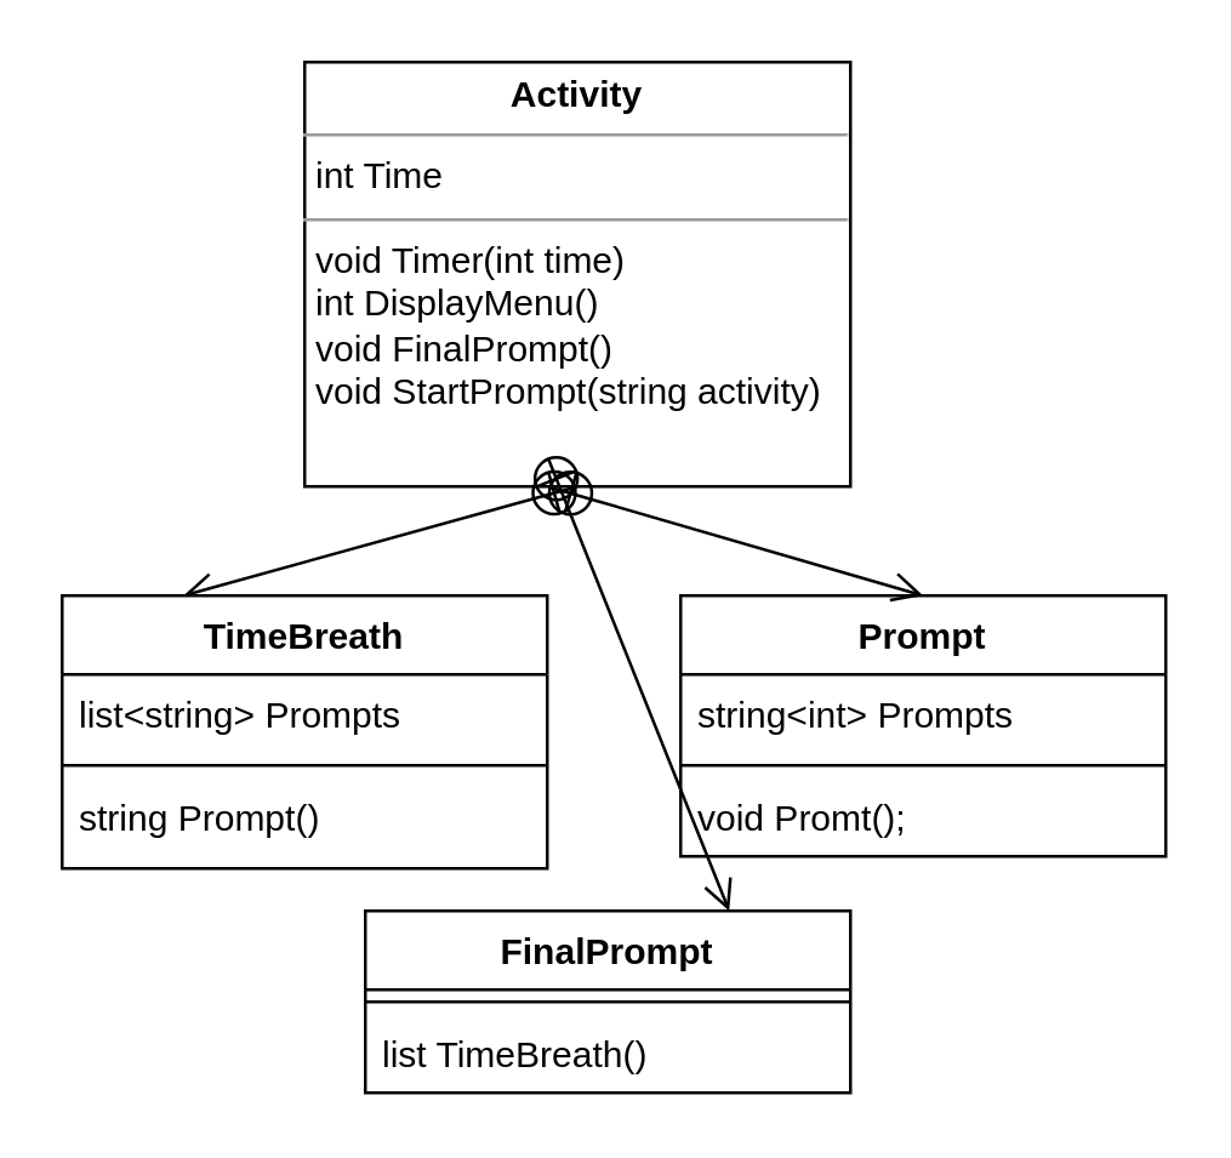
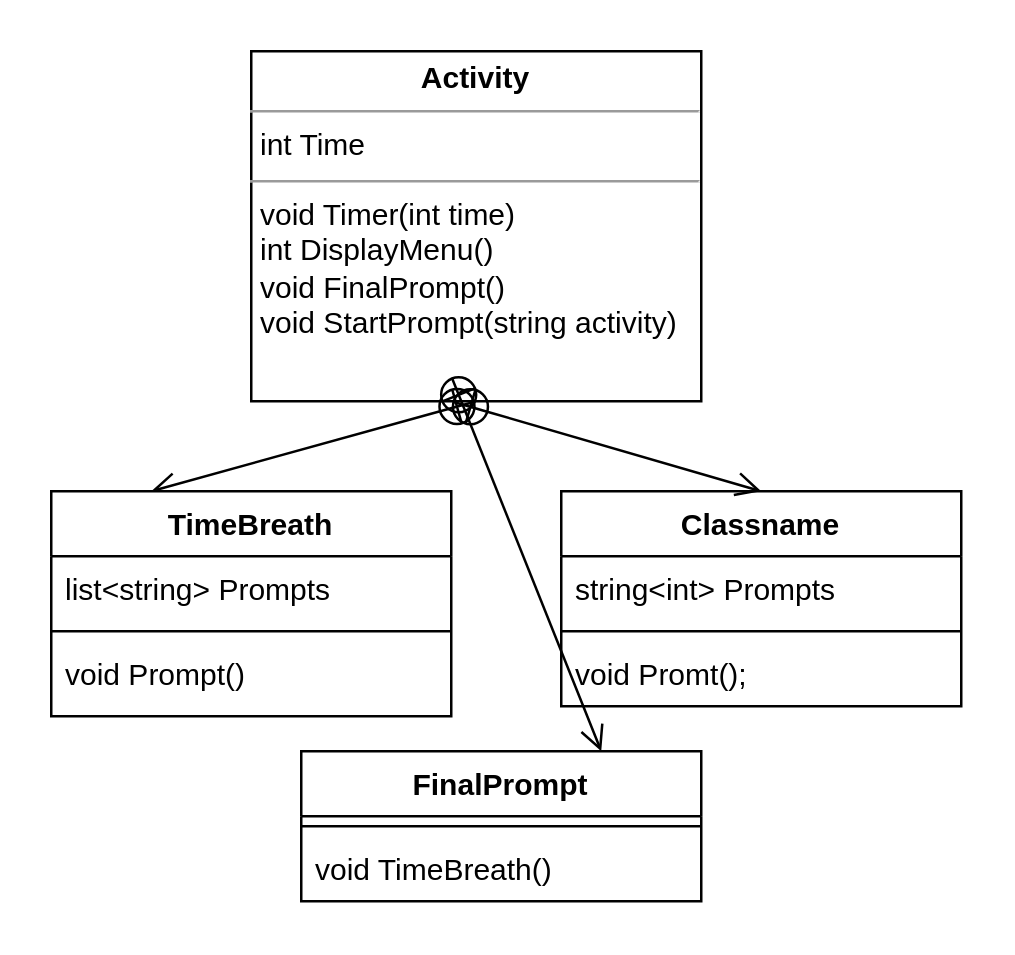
  <mxCell id="0" />
  <mxCell id="1" parent="0" />
  <mxCell id="2" value="FinalPrompt" style="swimlane;fontStyle=1;align=center;verticalAlign=top;childLayout=stackLayout;horizontal=1;startSize=26;horizontalStack=0;resizeParent=1;resizeParentMax=0;resizeLast=0;collapsible=1;marginBottom=0;whiteSpace=wrap;html=1;" vertex="1" parent="1"><mxGeometry x="120" y="300" width="160" height="60" as="geometry" /></mxCell>
  <mxCell id="3" value="" style="line;strokeWidth=1;fillColor=none;align=left;verticalAlign=middle;spacingTop=-1;spacingLeft=3;spacingRight=3;rotatable=0;labelPosition=right;points=[];portConstraint=eastwest;strokeColor=inherit;" vertex="1" parent="2"><mxGeometry y="26" width="160" height="8" as="geometry" /></mxCell>
- <mxCell id="4" value="list TimeBreath()" style="text;strokeColor=none;fillColor=none;align=left;verticalAlign=top;spacingLeft=4;spacingRight=4;overflow=hidden;rotatable=0;points=[[0,0.5],[1,0.5]];portConstraint=eastwest;whiteSpace=wrap;html=1;" vertex="1" parent="2"><mxGeometry y="34" width="160" height="26" as="geometry" /></mxCell>
- <mxCell id="5" value="Prompt" style="swimlane;fontStyle=1;align=center;verticalAlign=top;childLayout=stackLayout;horizontal=1;startSize=26;horizontalStack=0;resizeParent=1;resizeParentMax=0;resizeLast=0;collapsible=1;marginBottom=0;whiteSpace=wrap;html=1;" vertex="1" parent="1"><mxGeometry x="224" y="196" width="160" height="86" as="geometry" /></mxCell>
+ <mxCell id="4" value="void TimeBreath()" style="text;strokeColor=none;fillColor=none;align=left;verticalAlign=top;spacingLeft=4;spacingRight=4;overflow=hidden;rotatable=0;points=[[0,0.5],[1,0.5]];portConstraint=eastwest;whiteSpace=wrap;html=1;" vertex="1" parent="2"><mxGeometry y="34" width="160" height="26" as="geometry" /></mxCell>
+ <mxCell id="5" value="Classname" style="swimlane;fontStyle=1;align=center;verticalAlign=top;childLayout=stackLayout;horizontal=1;startSize=26;horizontalStack=0;resizeParent=1;resizeParentMax=0;resizeLast=0;collapsible=1;marginBottom=0;whiteSpace=wrap;html=1;" vertex="1" parent="1"><mxGeometry x="224" y="196" width="160" height="86" as="geometry" /></mxCell>
  <mxCell id="6" value="string&amp;lt;int&amp;gt; Prompts" style="text;strokeColor=none;fillColor=none;align=left;verticalAlign=top;spacingLeft=4;spacingRight=4;overflow=hidden;rotatable=0;points=[[0,0.5],[1,0.5]];portConstraint=eastwest;whiteSpace=wrap;html=1;" vertex="1" parent="5"><mxGeometry y="26" width="160" height="26" as="geometry" /></mxCell>
  <mxCell id="7" value="" style="line;strokeWidth=1;fillColor=none;align=left;verticalAlign=middle;spacingTop=-1;spacingLeft=3;spacingRight=3;rotatable=0;labelPosition=right;points=[];portConstraint=eastwest;strokeColor=inherit;" vertex="1" parent="5"><mxGeometry y="52" width="160" height="8" as="geometry" /></mxCell>
  <mxCell id="8" value="void Promt();" style="text;strokeColor=none;fillColor=none;align=left;verticalAlign=top;spacingLeft=4;spacingRight=4;overflow=hidden;rotatable=0;points=[[0,0.5],[1,0.5]];portConstraint=eastwest;whiteSpace=wrap;html=1;" vertex="1" parent="5"><mxGeometry y="60" width="160" height="26" as="geometry" /></mxCell>
  <mxCell id="9" value="&lt;p style=&quot;margin:0px;margin-top:4px;text-align:center;&quot;&gt;&lt;b&gt;Activity&lt;/b&gt;&lt;/p&gt;&lt;hr size=&quot;1&quot;&gt;&lt;p style=&quot;margin:0px;margin-left:4px;&quot;&gt;int Time&lt;/p&gt;&lt;hr size=&quot;1&quot;&gt;&lt;p style=&quot;margin:0px;margin-left:4px;&quot;&gt;void Timer(int time)&lt;/p&gt;&lt;p style=&quot;margin:0px;margin-left:4px;&quot;&gt;int DisplayMenu()&lt;/p&gt;&lt;p style=&quot;margin:0px;margin-left:4px;&quot;&gt;void FinalPrompt()&lt;/p&gt;&lt;p style=&quot;margin:0px;margin-left:4px;&quot;&gt;void StartPrompt(string activity)&lt;/p&gt;&lt;p style=&quot;margin:0px;margin-left:4px;&quot;&gt;&lt;br&gt;&lt;/p&gt;" style="verticalAlign=top;align=left;overflow=fill;fontSize=12;fontFamily=Helvetica;html=1;whiteSpace=wrap;" vertex="1" parent="1"><mxGeometry x="100" y="20" width="180" height="140" as="geometry" /></mxCell>
  <mxCell id="10" value="" style="endArrow=open;startArrow=circlePlus;endFill=0;startFill=0;endSize=8;html=1;rounded=0;entryX=0.5;entryY=0;entryDx=0;entryDy=0;" edge="1" parent="1" target="5"><mxGeometry width="160" relative="1" as="geometry"><mxPoint x="180" y="160" as="sourcePoint" /><mxPoint x="340" y="160" as="targetPoint" /></mxGeometry></mxCell>
  <mxCell id="11" value="" style="endArrow=open;startArrow=circlePlus;endFill=0;startFill=0;endSize=8;html=1;rounded=0;entryX=0.75;entryY=0;entryDx=0;entryDy=0;" edge="1" parent="1" target="2"><mxGeometry width="160" relative="1" as="geometry"><mxPoint x="180" y="150" as="sourcePoint" /><mxPoint x="50" y="250" as="targetPoint" /></mxGeometry></mxCell>
  <mxCell id="12" value="" style="endArrow=open;startArrow=circlePlus;endFill=0;startFill=0;endSize=8;html=1;rounded=0;entryX=0.25;entryY=0;entryDx=0;entryDy=0;" edge="1" parent="1" target="13"><mxGeometry width="160" relative="1" as="geometry"><mxPoint x="190" y="160" as="sourcePoint" /><mxPoint x="60" y="260" as="targetPoint" /></mxGeometry></mxCell>
  <mxCell id="13" value="TimeBreath" style="swimlane;fontStyle=1;align=center;verticalAlign=top;childLayout=stackLayout;horizontal=1;startSize=26;horizontalStack=0;resizeParent=1;resizeParentMax=0;resizeLast=0;collapsible=1;marginBottom=0;whiteSpace=wrap;html=1;" vertex="1" parent="1"><mxGeometry x="20" y="196" width="160" height="90" as="geometry" /></mxCell>
  <mxCell id="14" value="list&amp;lt;string&amp;gt; Prompts" style="text;strokeColor=none;fillColor=none;align=left;verticalAlign=top;spacingLeft=4;spacingRight=4;overflow=hidden;rotatable=0;points=[[0,0.5],[1,0.5]];portConstraint=eastwest;whiteSpace=wrap;html=1;" vertex="1" parent="13"><mxGeometry y="26" width="160" height="26" as="geometry" /></mxCell>
  <mxCell id="15" value="" style="line;strokeWidth=1;fillColor=none;align=left;verticalAlign=middle;spacingTop=-1;spacingLeft=3;spacingRight=3;rotatable=0;labelPosition=right;points=[];portConstraint=eastwest;strokeColor=inherit;" vertex="1" parent="13"><mxGeometry y="52" width="160" height="8" as="geometry" /></mxCell>
- <mxCell id="16" value="string Prompt()" style="text;strokeColor=none;fillColor=none;align=left;verticalAlign=top;spacingLeft=4;spacingRight=4;overflow=hidden;rotatable=0;points=[[0,0.5],[1,0.5]];portConstraint=eastwest;whiteSpace=wrap;html=1;" vertex="1" parent="13"><mxGeometry y="60" width="160" height="30" as="geometry" /></mxCell>
+ <mxCell id="16" value="void Prompt()" style="text;strokeColor=none;fillColor=none;align=left;verticalAlign=top;spacingLeft=4;spacingRight=4;overflow=hidden;rotatable=0;points=[[0,0.5],[1,0.5]];portConstraint=eastwest;whiteSpace=wrap;html=1;" vertex="1" parent="13"><mxGeometry y="60" width="160" height="30" as="geometry" /></mxCell>
